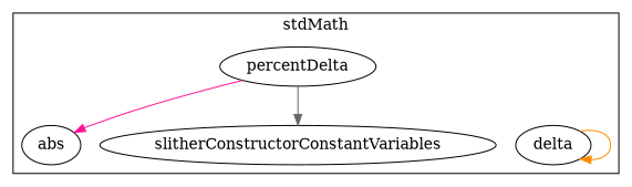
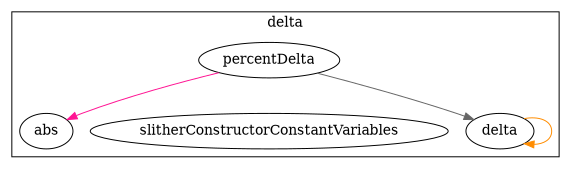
  strict digraph {
    n1 [label=abs]
    n2 [label=slitherConstructorConstantVariables]
    n3 [label=delta]
    n4 [label=percentDelta]
    subgraph cluster_1 {
-     label=stdMath
+     label=delta
      n1
      n2
      n3
      n4
    }
    subgraph cluster_2 {
      label="[Solidity]"
    }
    n3 -> n3 [color=darkorange]
    n4 -> n1 [color=deeppink]
-   n4 -> n2 [color=gray40]
+   n4 -> n3 [color=gray40]
  }
